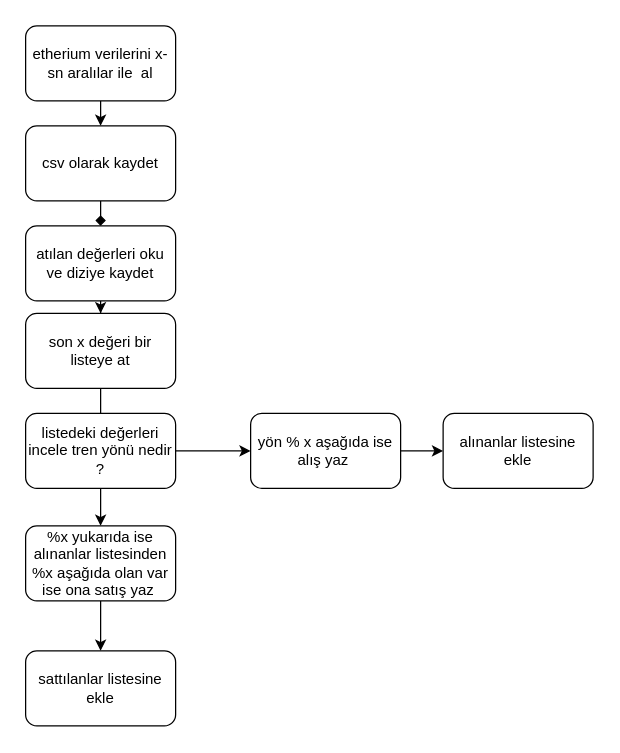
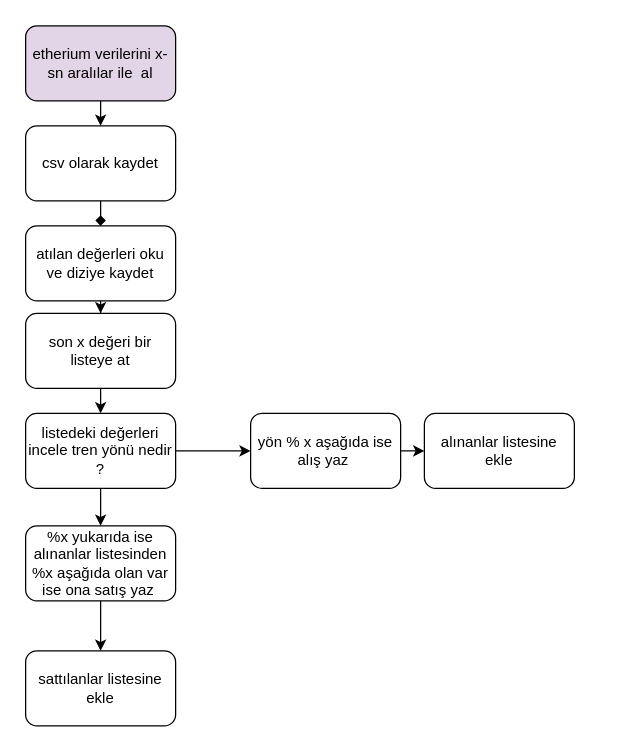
  <mxCell id="0" />
  <mxCell id="1" parent="0" />
  <mxCell id="2" style="edgeStyle=orthogonalEdgeStyle;rounded=0;orthogonalLoop=1;jettySize=auto;html=1;exitX=0.5;exitY=1;exitDx=0;exitDy=0;entryX=0.5;entryY=0;entryDx=0;entryDy=0;" parent="1" source="3" target="5" edge="1"><mxGeometry relative="1" as="geometry" /></mxCell>
- <mxCell id="3" value="etherium verilerini x-sn aralılar ile&amp;nbsp; al" style="rounded=1;whiteSpace=wrap;html=1;" parent="1" vertex="1"><mxGeometry x="20" y="20" width="120" height="60" as="geometry" /></mxCell>
+ <mxCell id="3" value="etherium verilerini x-sn aralılar ile&amp;nbsp; al" style="rounded=1;whiteSpace=wrap;html=1;fillColor=#e1d5e7;" parent="1" vertex="1"><mxGeometry x="20" y="20" width="120" height="60" as="geometry" /></mxCell>
  <mxCell id="4" style="edgeStyle=orthogonalEdgeStyle;rounded=0;orthogonalLoop=1;jettySize=auto;html=1;exitX=0.5;exitY=1;exitDx=0;exitDy=0;entryX=0.5;entryY=0;entryDx=0;entryDy=0;endArrow=diamond;" parent="1" source="5" target="7" edge="1"><mxGeometry relative="1" as="geometry" /></mxCell>
  <mxCell id="5" value="csv olarak kaydet" style="rounded=1;whiteSpace=wrap;html=1;" parent="1" vertex="1"><mxGeometry x="20" y="100" width="120" height="60" as="geometry" /></mxCell>
  <mxCell id="6" style="edgeStyle=orthogonalEdgeStyle;rounded=0;orthogonalLoop=1;jettySize=auto;html=1;exitX=0.5;exitY=1;exitDx=0;exitDy=0;" edge="1" parent="1" source="7" target="9"><mxGeometry relative="1" as="geometry" /></mxCell>
  <mxCell id="7" value="atılan değerleri oku ve diziye kaydet" style="rounded=1;whiteSpace=wrap;html=1;" parent="1" vertex="1"><mxGeometry x="20" y="180" width="120" height="60" as="geometry" /></mxCell>
- <mxCell id="8" style="edgeStyle=orthogonalEdgeStyle;rounded=0;orthogonalLoop=1;jettySize=auto;html=1;exitX=0.5;exitY=1;exitDx=0;exitDy=0;entryX=0.5;entryY=0;entryDx=0;entryDy=0;endArrow=none;" edge="1" parent="1" source="9" target="12"><mxGeometry relative="1" as="geometry" /></mxCell>
+ <mxCell id="8" style="edgeStyle=orthogonalEdgeStyle;rounded=0;orthogonalLoop=1;jettySize=auto;html=1;exitX=0.5;exitY=1;exitDx=0;exitDy=0;entryX=0.5;entryY=0;entryDx=0;entryDy=0;" edge="1" parent="1" source="9" target="12"><mxGeometry relative="1" as="geometry" /></mxCell>
  <mxCell id="9" value="son x değeri bir listeye at" style="rounded=1;whiteSpace=wrap;html=1;" parent="1" vertex="1"><mxGeometry x="20" y="250" width="120" height="60" as="geometry" /></mxCell>
  <mxCell id="10" style="edgeStyle=orthogonalEdgeStyle;rounded=0;orthogonalLoop=1;jettySize=auto;html=1;exitX=1;exitY=0.5;exitDx=0;exitDy=0;" edge="1" parent="1" source="12" target="14"><mxGeometry relative="1" as="geometry" /></mxCell>
  <mxCell id="11" style="edgeStyle=orthogonalEdgeStyle;rounded=0;orthogonalLoop=1;jettySize=auto;html=1;exitX=0.5;exitY=1;exitDx=0;exitDy=0;entryX=0.5;entryY=0;entryDx=0;entryDy=0;" edge="1" parent="1" source="12" target="16"><mxGeometry relative="1" as="geometry" /></mxCell>
  <mxCell id="12" value="listedeki değerleri incele tren yönü nedir ?" style="rounded=1;whiteSpace=wrap;html=1;" vertex="1" parent="1"><mxGeometry x="20" y="330" width="120" height="60" as="geometry" /></mxCell>
  <mxCell id="13" style="edgeStyle=orthogonalEdgeStyle;rounded=0;orthogonalLoop=1;jettySize=auto;html=1;exitX=1;exitY=0.5;exitDx=0;exitDy=0;entryX=0;entryY=0.5;entryDx=0;entryDy=0;" edge="1" parent="1" source="14" target="17"><mxGeometry relative="1" as="geometry" /></mxCell>
  <mxCell id="14" value="yön % x aşağıda ise alış yaz&amp;nbsp;" style="rounded=1;whiteSpace=wrap;html=1;" vertex="1" parent="1"><mxGeometry x="200" y="330" width="120" height="60" as="geometry" /></mxCell>
  <mxCell id="15" style="edgeStyle=orthogonalEdgeStyle;rounded=0;orthogonalLoop=1;jettySize=auto;html=1;exitX=0.5;exitY=1;exitDx=0;exitDy=0;entryX=0.5;entryY=0;entryDx=0;entryDy=0;" edge="1" parent="1" source="16" target="18"><mxGeometry relative="1" as="geometry" /></mxCell>
  <mxCell id="16" value="%x yukarıda ise alınanlar listesinden %x aşağıda olan var ise ona satış yaz&amp;nbsp;" style="rounded=1;whiteSpace=wrap;html=1;" vertex="1" parent="1"><mxGeometry x="20" y="420" width="120" height="60" as="geometry" /></mxCell>
- <mxCell id="17" value="alınanlar listesine ekle" style="rounded=1;whiteSpace=wrap;html=1;" vertex="1" parent="1"><mxGeometry x="354" y="330" width="120" height="60" as="geometry" /></mxCell>
+ <mxCell id="17" value="alınanlar listesine ekle" style="rounded=1;whiteSpace=wrap;html=1;" vertex="1" parent="1"><mxGeometry x="339" y="330" width="120" height="60" as="geometry" /></mxCell>
  <mxCell id="18" value="sattılanlar listesine ekle" style="rounded=1;whiteSpace=wrap;html=1;" vertex="1" parent="1"><mxGeometry x="20" y="520" width="120" height="60" as="geometry" /></mxCell>
